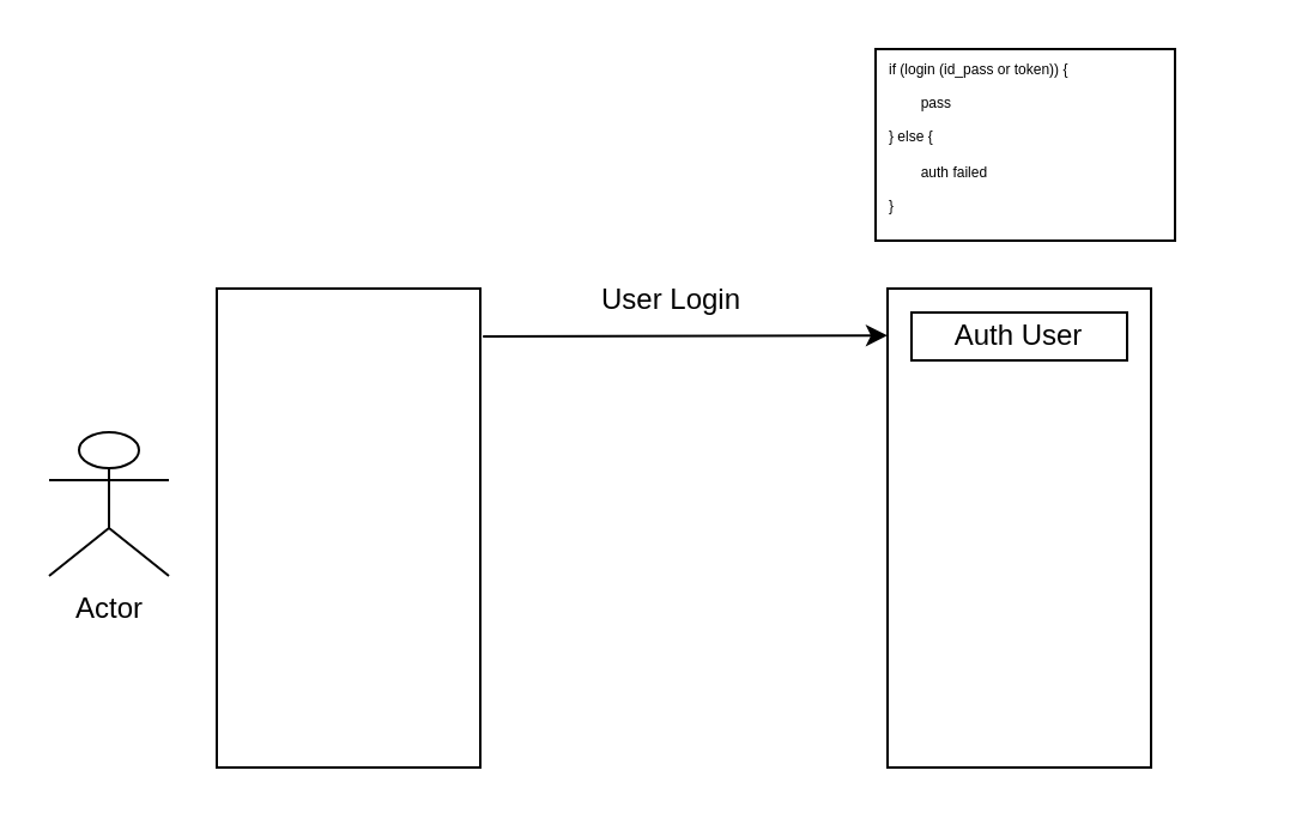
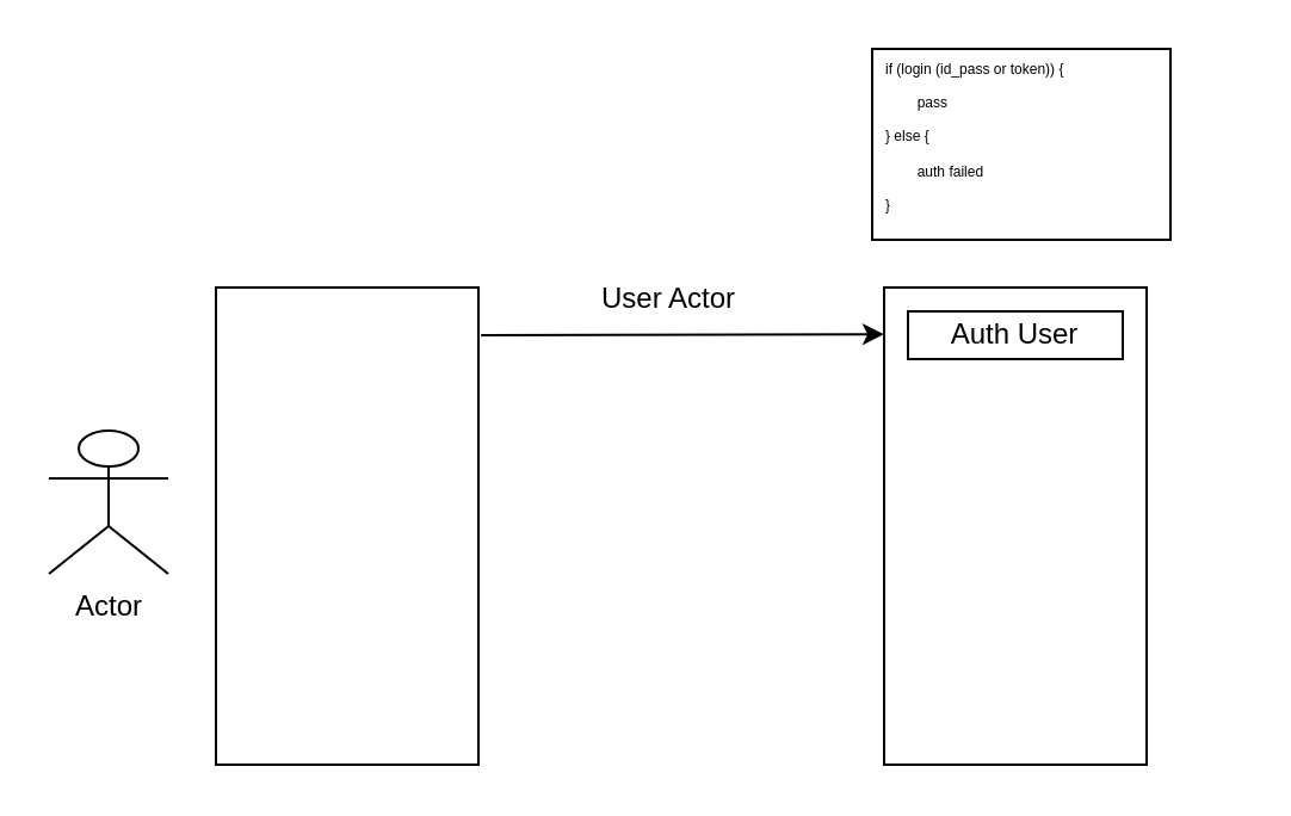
  <mxCell id="0" />
  <mxCell id="1" parent="0" />
  <mxCell id="2" value="Actor" style="shape=umlActor;verticalLabelPosition=bottom;verticalAlign=top;html=1;outlineConnect=0;" vertex="1" parent="1"><mxGeometry x="20" y="180" width="50" height="60" as="geometry" /></mxCell>
  <mxCell id="3" value="" style="rounded=0;whiteSpace=wrap;html=1;" vertex="1" parent="1"><mxGeometry x="90" y="120" width="110" height="200" as="geometry" /></mxCell>
  <mxCell id="4" value="" style="rounded=0;whiteSpace=wrap;html=1;" vertex="1" parent="1"><mxGeometry x="370" y="120" width="110" height="200" as="geometry" /></mxCell>
  <mxCell id="5" value="" style="endArrow=classic;html=1;entryX=0;entryY=0.098;entryDx=0;entryDy=0;exitX=1.01;exitY=0.1;exitDx=0;exitDy=0;exitPerimeter=0;entryPerimeter=0;" edge="1" parent="1" source="3" target="4"><mxGeometry width="50" height="50" relative="1" as="geometry"><mxPoint x="220" y="160" as="sourcePoint" /><mxPoint x="270" y="110" as="targetPoint" /><Array as="points" /></mxGeometry></mxCell>
- <mxCell id="6" value="User Login" style="text;html=1;strokeColor=none;fillColor=none;align=center;verticalAlign=middle;whiteSpace=wrap;rounded=0;" vertex="1" parent="1"><mxGeometry x="230" y="110" width="100" height="30" as="geometry" /></mxCell>
+ <mxCell id="6" value="User Actor" style="text;html=1;strokeColor=none;fillColor=none;align=center;verticalAlign=middle;whiteSpace=wrap;rounded=0;" vertex="1" parent="1"><mxGeometry x="230" y="110" width="100" height="30" as="geometry" /></mxCell>
  <mxCell id="7" value="Auth User" style="rounded=0;whiteSpace=wrap;html=1;" vertex="1" parent="1"><mxGeometry x="380" y="130" width="90" height="20" as="geometry" /></mxCell>
  <mxCell id="8" value="" style="rounded=0;whiteSpace=wrap;html=1;" vertex="1" parent="1"><mxGeometry x="365" y="20" width="125" height="80" as="geometry" /></mxCell>
  <mxCell id="9" value="&lt;font style=&quot;font-size: 6px ; line-height: 0.2&quot;&gt;if (login (id_pass or token)) {&lt;br&gt;&lt;span style=&quot;white-space: pre&quot;&gt;&#09;&lt;/span&gt;pass&lt;br&gt;} else {&lt;br&gt;&lt;span style=&quot;white-space: pre&quot;&gt;&#09;&lt;/span&gt;auth failed&lt;br&gt;}&lt;/font&gt;" style="text;html=1;strokeColor=none;fillColor=none;align=left;verticalAlign=middle;whiteSpace=wrap;rounded=0;spacing=6;spacingTop=0;labelBackgroundColor=none;horizontal=1;spacingBottom=0;" vertex="1" parent="1"><mxGeometry x="365" y="20" width="154" height="70" as="geometry" /></mxCell>
